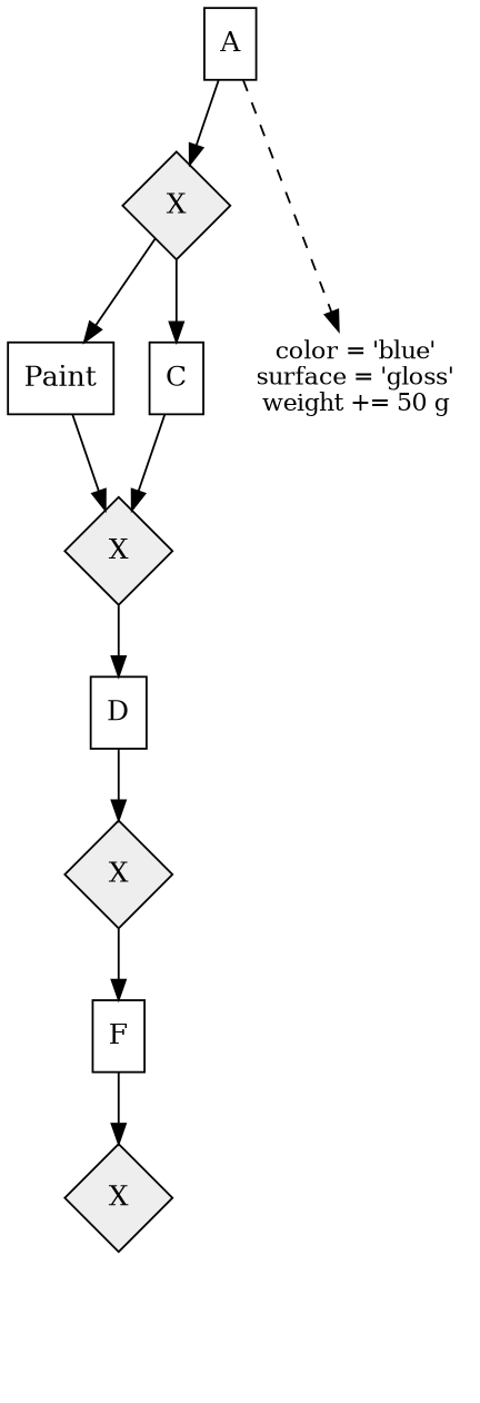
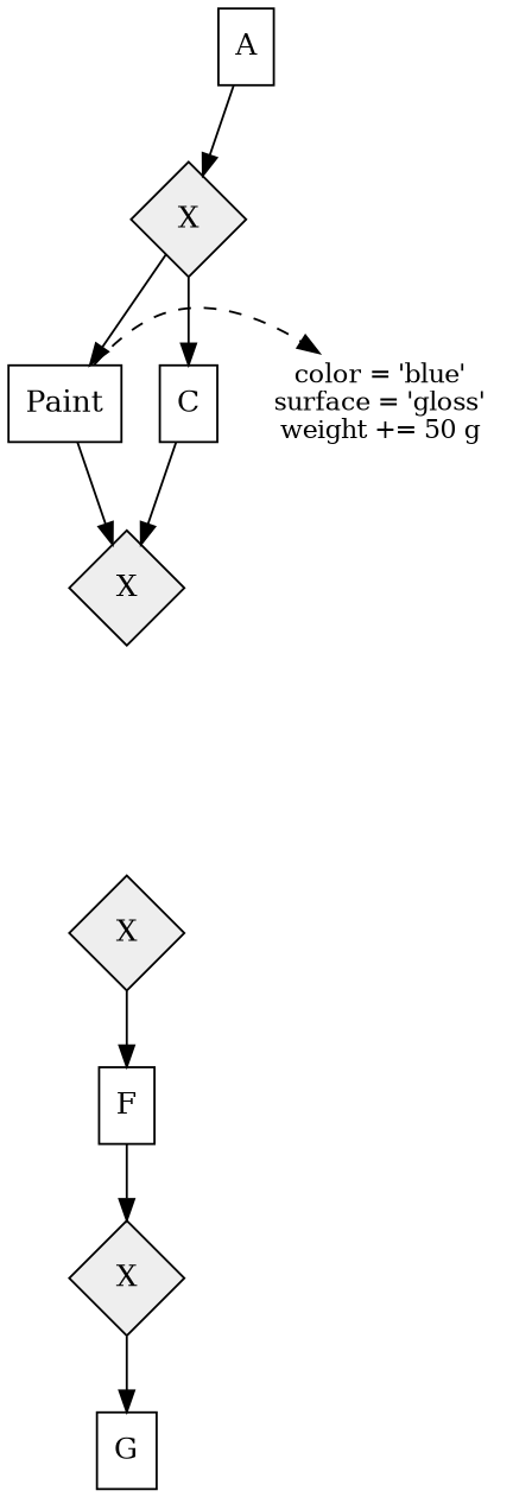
  digraph {
    node [shape=box fillcolor="#ffffff" style=filled]
    n1 [fontsize=12 label="color = 'blue'\nsurface = 'gloss'\nweight += 50 g\n" shape=none width=0.2 fillcolor="" style=""]
    n2 [label=Paint width=0.2]
    n3 [fillcolor="#eeeeee" fixedsize=true height=0.75 label=X shape=diamond width=0.75]
-   n4 [label=D width=0.2]
    n5 [label=A width=0.2]
    n6 [fillcolor="#eeeeee" fixedsize=true height=0.75 label=X shape=diamond width=0.75]
    n7 [label=C width=0.2]
    n8 [fillcolor="#eeeeee" fixedsize=true height=0.75 label=X shape=diamond width=0.75]
    n9 [label=F width=0.2]
    n10 [fillcolor="#eeeeee" fixedsize=true height=0.75 label=X shape=diamond width=0.75]
+   n11 [label=G width=0.2]
    subgraph sub_1 {
      rank=same
      n1
      n2
    }
-   n5 -> n1 [minlen=2 style=dashed]
+   n2 -> n1 [minlen=2 style=dashed]
    n2 -> n3
-   n3 -> n4
-   n4 -> n8
    n5 -> n6
    n6 -> n2
    n6 -> n7
    n7 -> n3
    n8 -> n9
    n9 -> n10
+   n10 -> n11
  }
